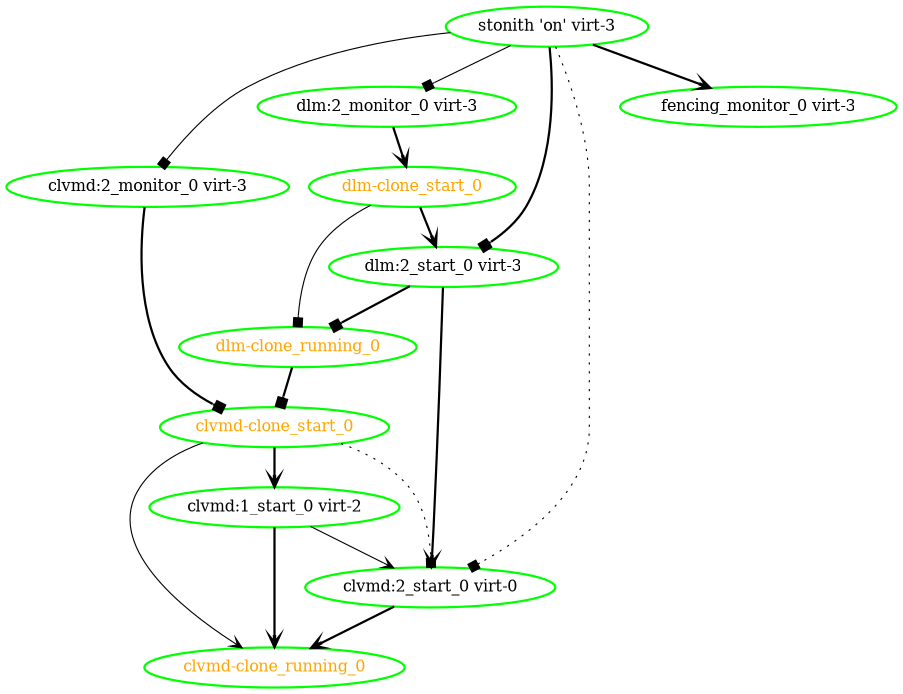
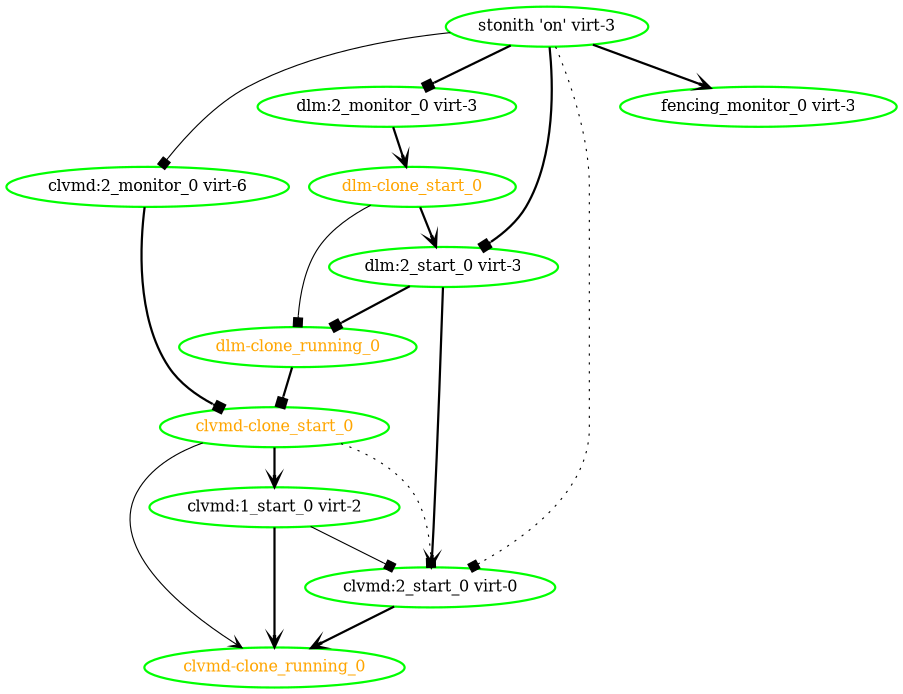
  digraph {
    fontname="DejaVu Serif"
    node [color=green fontcolor=black fontname="DejaVu Serif" style=bold]
    edge [arrowhead=box fontname="DejaVu Serif" style=bold]
    "clvmd-clone_running_0" [fontcolor=orange]
    "clvmd-clone_start_0" [fontcolor=orange]
    "clvmd:1_start_0 virt-2"
    n4 [label="clvmd:2_start_0 virt-0"]
-   "clvmd:2_monitor_0 virt-3"
+   "clvmd:2_monitor_0 virt-3" [label="clvmd:2_monitor_0 virt-6"]
    "dlm-clone_running_0" [fontcolor=orange]
    "dlm-clone_start_0" [fontcolor=orange]
    "dlm:2_start_0 virt-3"
    "dlm:2_monitor_0 virt-3"
    "stonith 'on' virt-3"
    "fencing_monitor_0 virt-3"
    "clvmd-clone_start_0" -> "clvmd-clone_running_0" [arrowhead=vee style=solid]
    "clvmd-clone_start_0" -> "clvmd:1_start_0 virt-2" [arrowhead=vee]
    "clvmd-clone_start_0" -> n4 [style=dotted]
    "clvmd:1_start_0 virt-2" -> "clvmd-clone_running_0" [arrowhead=vee]
-   "clvmd:1_start_0 virt-2" -> n4 [arrowhead=vee style=solid]
+   "clvmd:1_start_0 virt-2" -> n4 [style=solid]
    n4 -> "clvmd-clone_running_0" [arrowhead=vee]
    "clvmd:2_monitor_0 virt-3" -> "clvmd-clone_start_0"
    "dlm-clone_running_0" -> "clvmd-clone_start_0"
    "dlm-clone_start_0" -> "dlm-clone_running_0" [style=solid]
    "dlm-clone_start_0" -> "dlm:2_start_0 virt-3" [arrowhead=vee]
    "dlm:2_start_0 virt-3" -> n4 [arrowhead=vee]
    "dlm:2_start_0 virt-3" -> "dlm-clone_running_0"
    "dlm:2_monitor_0 virt-3" -> "dlm-clone_start_0" [arrowhead=vee]
    "stonith 'on' virt-3" -> n4 [style=dotted]
    "stonith 'on' virt-3" -> "clvmd:2_monitor_0 virt-3" [style=solid]
    "stonith 'on' virt-3" -> "dlm:2_start_0 virt-3"
-   "stonith 'on' virt-3" -> "dlm:2_monitor_0 virt-3" [style=solid]
+   "stonith 'on' virt-3" -> "dlm:2_monitor_0 virt-3"
    "stonith 'on' virt-3" -> "fencing_monitor_0 virt-3" [arrowhead=vee]
  }
